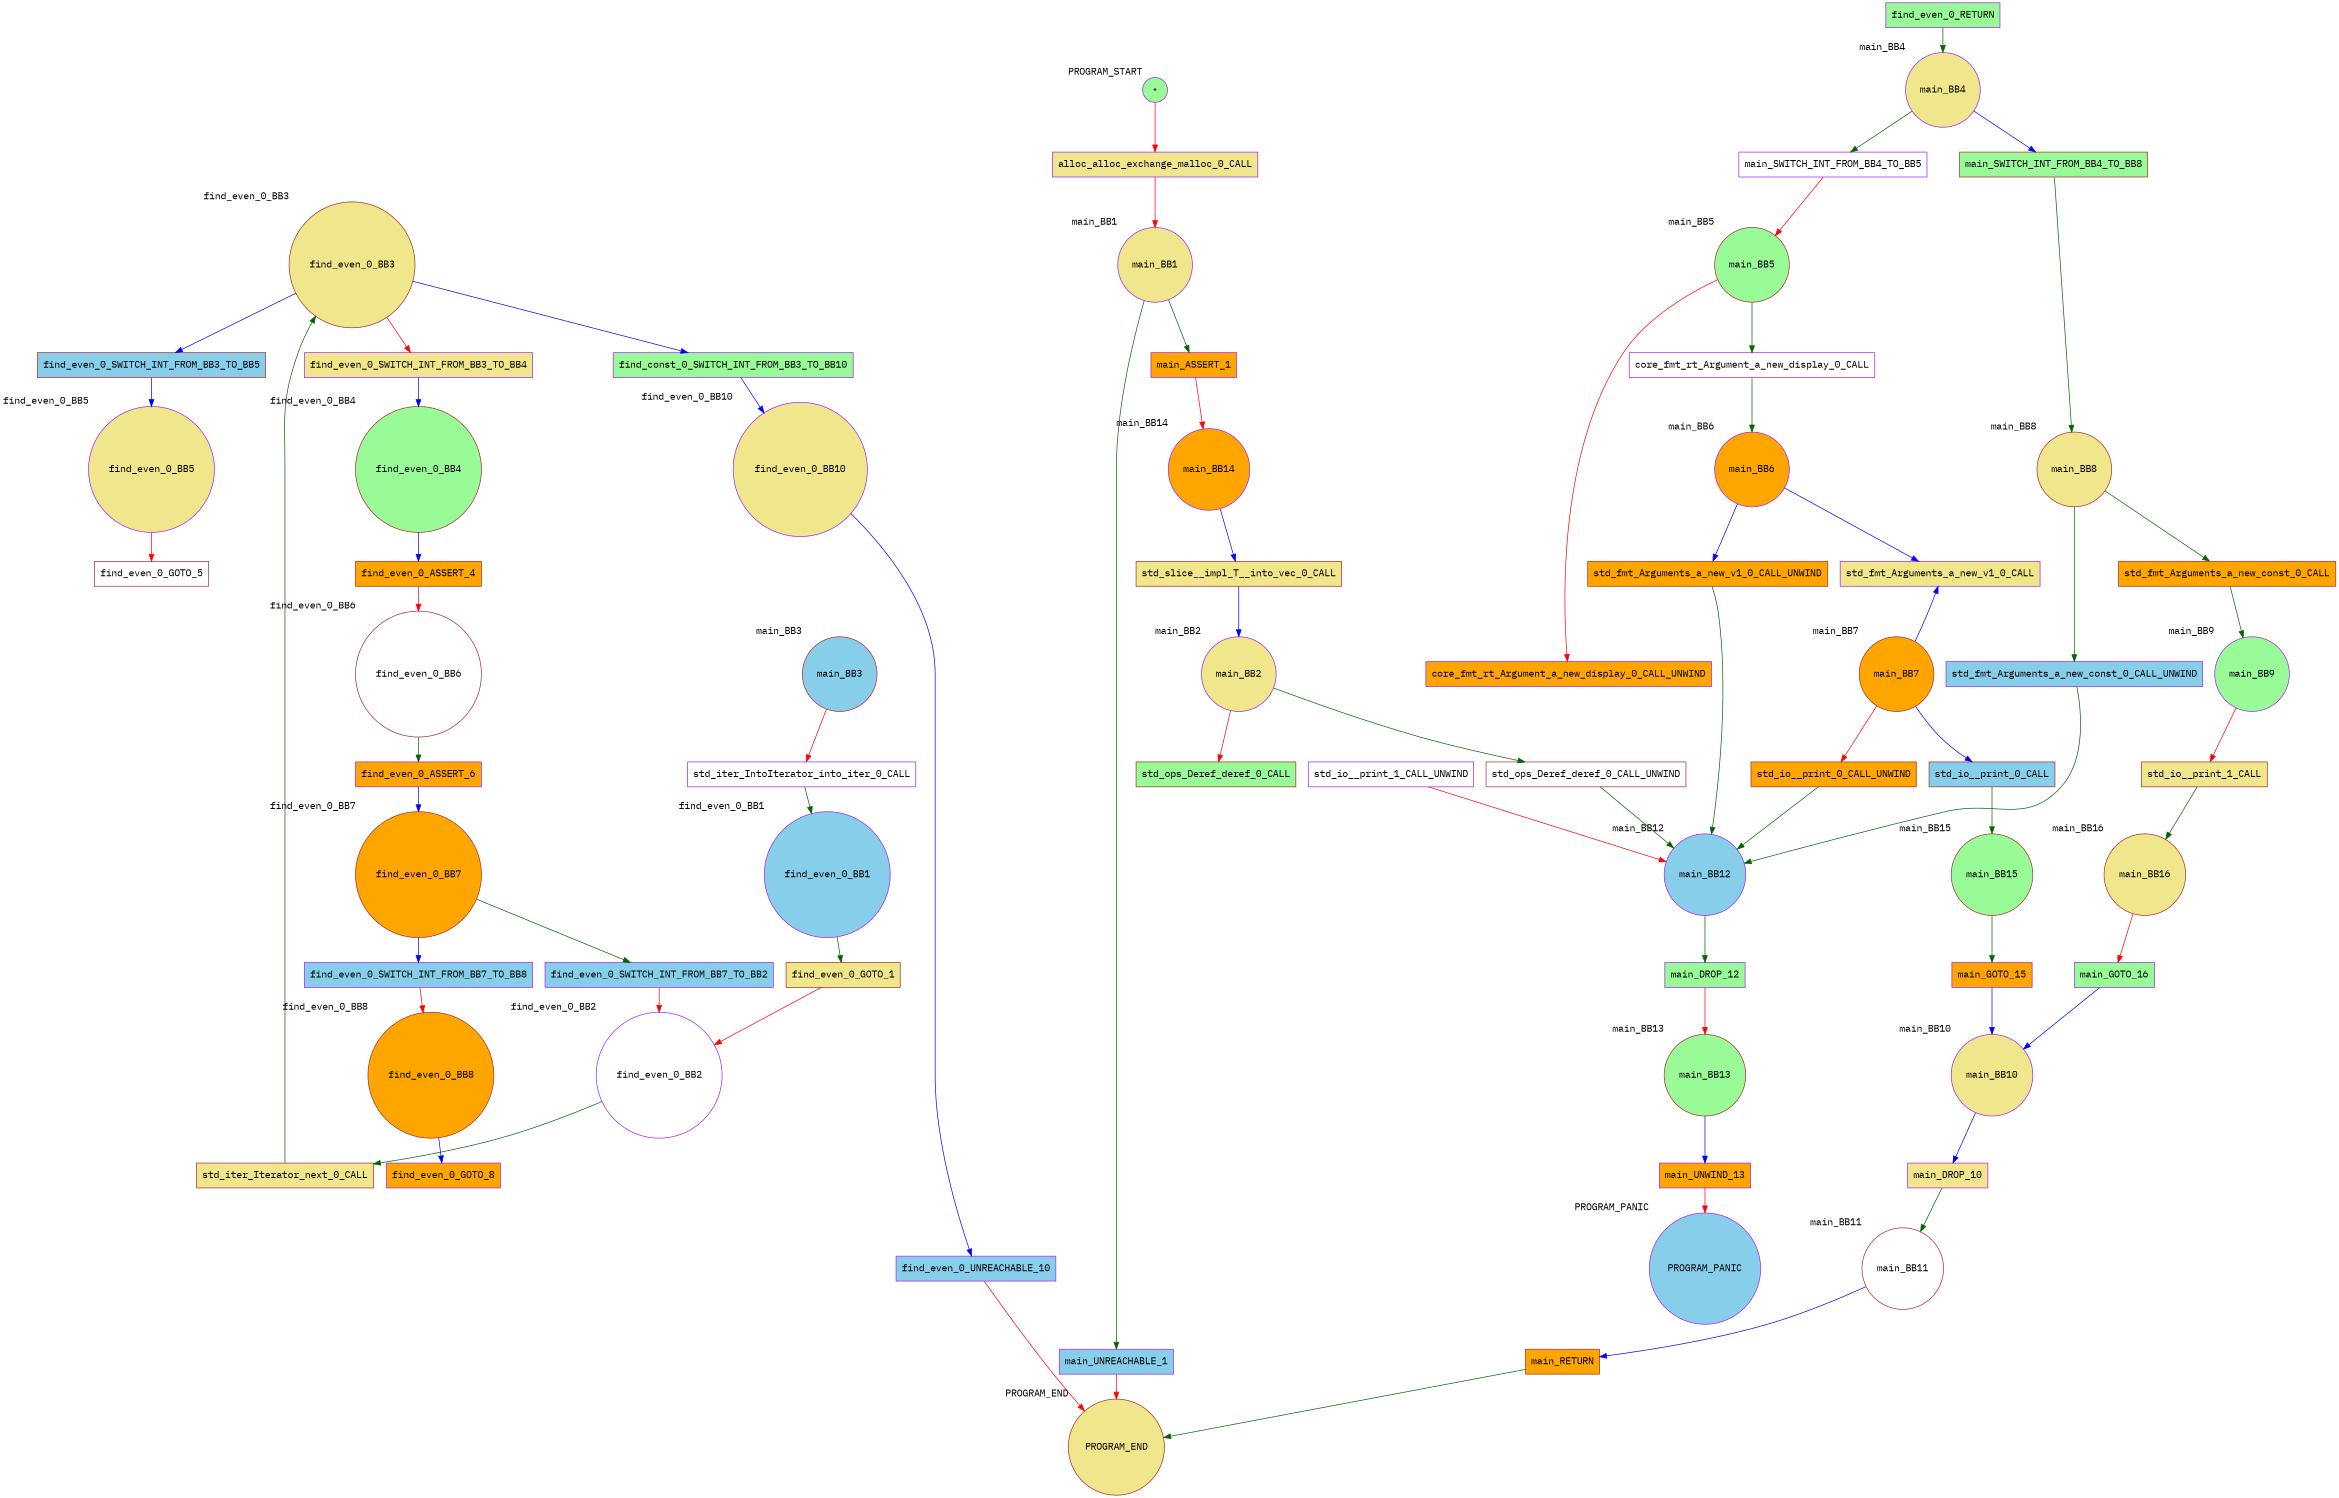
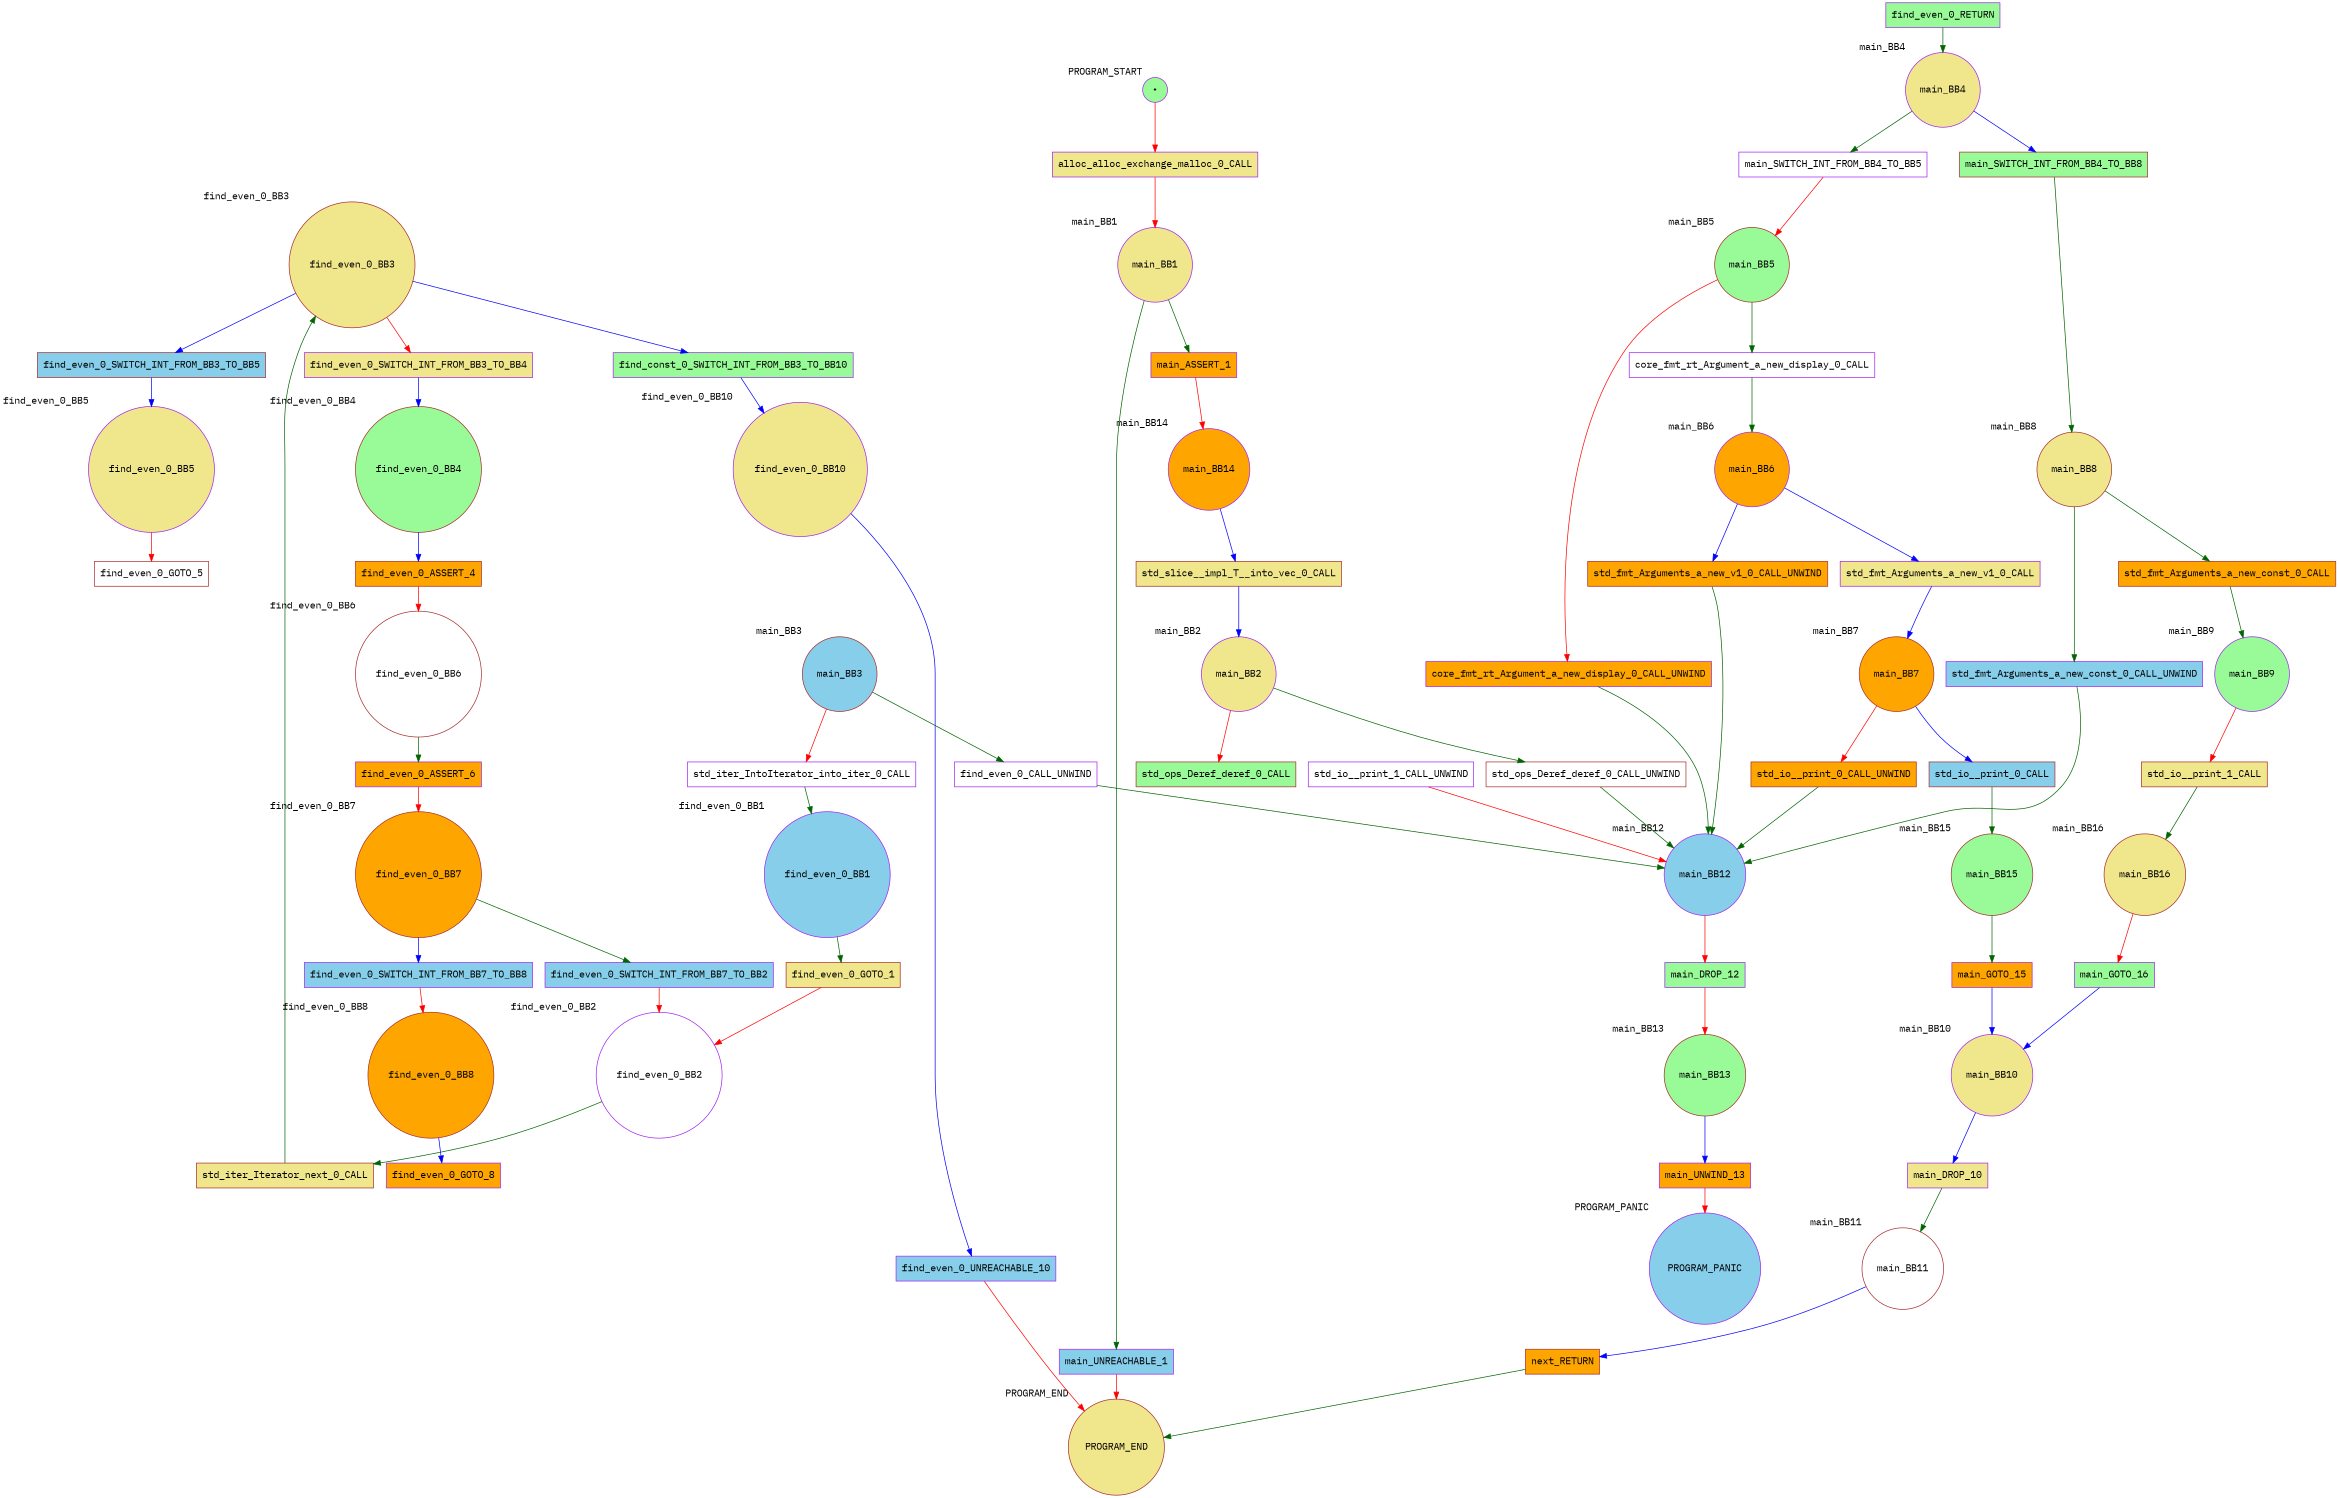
  digraph {
    fontname="IBM Plex Mono"
    node [color=purple fillcolor=khaki fontname="IBM Plex Mono" shape=box style=filled]
    edge [color=darkgreen fontname="IBM Plex Mono"]
    PROGRAM_END [color=brown shape=circle xlabel=PROGRAM_END]
    PROGRAM_PANIC [fillcolor=skyblue shape=circle xlabel=PROGRAM_PANIC]
    n3 [fillcolor=palegreen label="•" shape=circle xlabel=PROGRAM_START]
    n4 [label=alloc_alloc_exchange_malloc_0_CALL]
    main_BB1 [shape=circle xlabel=main_BB1]
    find_even_0_BB1 [fillcolor=skyblue shape=circle xlabel=find_even_0_BB1]
    n7 [color=brown label=find_even_0_GOTO_1]
    find_even_0_BB2 [fillcolor=white shape=circle xlabel=find_even_0_BB2]
    find_even_0_BB10 [shape=circle xlabel=find_even_0_BB10]
    n10 [fillcolor=skyblue label=find_even_0_UNREACHABLE_10]
    n11 [color=brown label=std_iter_Iterator_next_0_CALL]
    find_even_0_BB3 [color=brown shape=circle xlabel=find_even_0_BB3]
    n13 [fillcolor=palegreen label=find_const_0_SWITCH_INT_FROM_BB3_TO_BB10]
    n14 [label=find_even_0_SWITCH_INT_FROM_BB3_TO_BB4]
    n15 [color=brown fillcolor=skyblue label=find_even_0_SWITCH_INT_FROM_BB3_TO_BB5]
    find_even_0_BB4 [color=brown fillcolor=palegreen shape=circle xlabel=find_even_0_BB4]
    find_even_0_BB5 [shape=circle xlabel=find_even_0_BB5]
    n18 [color=brown fillcolor=orange label=find_even_0_ASSERT_4]
    find_even_0_BB6 [color=brown fillcolor=white shape=circle xlabel=find_even_0_BB6]
    n20 [color=brown fillcolor=white label=find_even_0_GOTO_5]
    n21 [fillcolor=orange label=find_even_0_ASSERT_6]
    find_even_0_BB7 [color=brown fillcolor=orange shape=circle xlabel=find_even_0_BB7]
    n23 [fillcolor=skyblue label=find_even_0_SWITCH_INT_FROM_BB7_TO_BB2]
    n24 [fillcolor=skyblue label=find_even_0_SWITCH_INT_FROM_BB7_TO_BB8]
    find_even_0_BB8 [color=brown fillcolor=orange shape=circle xlabel=find_even_0_BB8]
    n26 [fillcolor=orange label=find_even_0_GOTO_8]
    n27 [fillcolor=palegreen label=find_even_0_RETURN]
    main_BB4 [shape=circle xlabel=main_BB4]
    n29 [fillcolor=orange label=main_ASSERT_1]
    n30 [fillcolor=skyblue label=main_UNREACHABLE_1]
    main_BB14 [fillcolor=orange shape=circle xlabel=main_BB14]
    main_BB10 [shape=circle xlabel=main_BB10]
    n33 [label=main_DROP_10]
    main_BB11 [color=brown fillcolor=white shape=circle xlabel=main_BB11]
-   n35 [color=brown fillcolor=orange label=main_RETURN]
+   n35 [color=brown fillcolor=orange label=next_RETURN]
    main_BB12 [fillcolor=skyblue shape=circle xlabel=main_BB12]
    n37 [fillcolor=palegreen label=main_DROP_12]
    main_BB13 [color=brown fillcolor=palegreen shape=circle xlabel=main_BB13]
    n39 [fillcolor=orange label=main_UNWIND_13]
    n40 [color=brown label=std_slice__impl_T__into_vec_0_CALL]
    main_BB2 [shape=circle xlabel=main_BB2]
    main_BB15 [color=brown fillcolor=palegreen shape=circle xlabel=main_BB15]
    n43 [fillcolor=orange label=main_GOTO_15]
    main_BB16 [color=brown shape=circle xlabel=main_BB16]
    n45 [fillcolor=palegreen label=main_GOTO_16]
    n46 [color=brown fillcolor=palegreen label=std_ops_Deref_deref_0_CALL]
    n47 [color=brown fillcolor=white label=std_ops_Deref_deref_0_CALL_UNWIND]
    main_BB3 [color=brown fillcolor=skyblue shape=circle xlabel=main_BB3]
+   n49 [fillcolor=white label=find_even_0_CALL_UNWIND]
    n50 [fillcolor=white label=std_iter_IntoIterator_into_iter_0_CALL]
    n51 [fillcolor=white label=main_SWITCH_INT_FROM_BB4_TO_BB5]
    n52 [color=brown fillcolor=palegreen label=main_SWITCH_INT_FROM_BB4_TO_BB8]
    main_BB5 [color=brown fillcolor=palegreen shape=circle xlabel=main_BB5]
    main_BB8 [color=brown shape=circle xlabel=main_BB8]
    n55 [fillcolor=white label=core_fmt_rt_Argument_a_new_display_0_CALL]
    n56 [fillcolor=orange label=core_fmt_rt_Argument_a_new_display_0_CALL_UNWIND]
    main_BB6 [fillcolor=orange shape=circle xlabel=main_BB6]
    n58 [label=std_fmt_Arguments_a_new_v1_0_CALL]
    n59 [color=brown fillcolor=orange label=std_fmt_Arguments_a_new_v1_0_CALL_UNWIND]
    main_BB7 [color=brown fillcolor=orange shape=circle xlabel=main_BB7]
    n61 [color=brown fillcolor=skyblue label=std_io__print_0_CALL]
    n62 [color=brown fillcolor=orange label=std_io__print_0_CALL_UNWIND]
    n63 [color=brown fillcolor=orange label=std_fmt_Arguments_a_new_const_0_CALL]
    n64 [fillcolor=skyblue label=std_fmt_Arguments_a_new_const_0_CALL_UNWIND]
    main_BB9 [fillcolor=palegreen shape=circle xlabel=main_BB9]
    n66 [color=brown label=std_io__print_1_CALL]
    n67 [fillcolor=white label=std_io__print_1_CALL_UNWIND]
    n3 -> n4 [color=red]
    n4 -> main_BB1 [color=red]
    main_BB1 -> n29
    main_BB1 -> n30
    find_even_0_BB1 -> n7
    n7 -> find_even_0_BB2 [color=red]
    find_even_0_BB2 -> n11
    find_even_0_BB10 -> n10 [color=blue]
    n10 -> PROGRAM_END [color=red]
    n11 -> find_even_0_BB3
    find_even_0_BB3 -> n13 [color=blue]
    find_even_0_BB3 -> n14 [color=red]
    find_even_0_BB3 -> n15 [color=blue]
    n13 -> find_even_0_BB10 [color=blue]
    n14 -> find_even_0_BB4 [color=blue]
    n15 -> find_even_0_BB5 [color=blue]
    find_even_0_BB4 -> n18 [color=blue]
    find_even_0_BB5 -> n20 [color=red]
    n18 -> find_even_0_BB6 [color=red]
    find_even_0_BB6 -> n21
-   n21 -> find_even_0_BB7 [color=blue]
+   n21 -> find_even_0_BB7 [color=red]
    find_even_0_BB7 -> n23
    find_even_0_BB7 -> n24 [color=blue]
    n23 -> find_even_0_BB2 [color=red]
    n24 -> find_even_0_BB8 [color=red]
    find_even_0_BB8 -> n26 [color=blue]
    n27 -> main_BB4
    main_BB4 -> n51
    main_BB4 -> n52 [color=blue]
    n29 -> main_BB14 [color=red]
    n30 -> PROGRAM_END [color=red]
    main_BB14 -> n40 [color=blue]
    main_BB10 -> n33 [color=blue]
    n33 -> main_BB11
    main_BB11 -> n35 [color=blue]
    n35 -> PROGRAM_END
-   main_BB12 -> n37
+   main_BB12 -> n37 [color=red]
    n37 -> main_BB13 [color=red]
    main_BB13 -> n39 [color=blue]
    n39 -> PROGRAM_PANIC [color=red]
    n40 -> main_BB2 [color=blue]
    main_BB2 -> n46 [color=red]
    main_BB2 -> n47
    main_BB15 -> n43
    n43 -> main_BB10 [color=blue]
    main_BB16 -> n45 [color=red]
    n45 -> main_BB10 [color=blue]
    n47 -> main_BB12
+   main_BB3 -> n49
    main_BB3 -> n50 [color=red]
+   n49 -> main_BB12
    n50 -> find_even_0_BB1
    n51 -> main_BB5 [color=red]
    n52 -> main_BB8
    main_BB5 -> n55
    main_BB5 -> n56 [color=red]
    main_BB8 -> n63
    main_BB8 -> n64
    n55 -> main_BB6
+   n56 -> main_BB12
    main_BB6 -> n58 [color=blue]
    main_BB6 -> n59 [color=blue]
-   main_BB7 -> n58 [color=blue]
+   n58 -> main_BB7 [color=blue]
    n59 -> main_BB12
    main_BB7 -> n61 [color=blue]
    main_BB7 -> n62 [color=red]
    n61 -> main_BB15
    n62 -> main_BB12
    n63 -> main_BB9
    n64 -> main_BB12
    main_BB9 -> n66 [color=red]
    n66 -> main_BB16
    n67 -> main_BB12 [color=red]
  }
